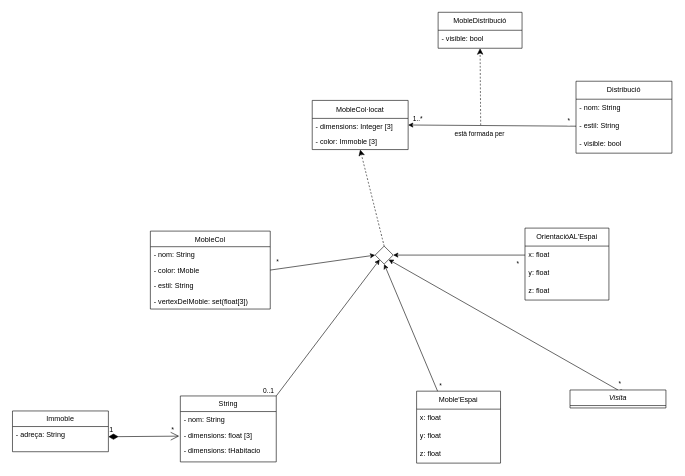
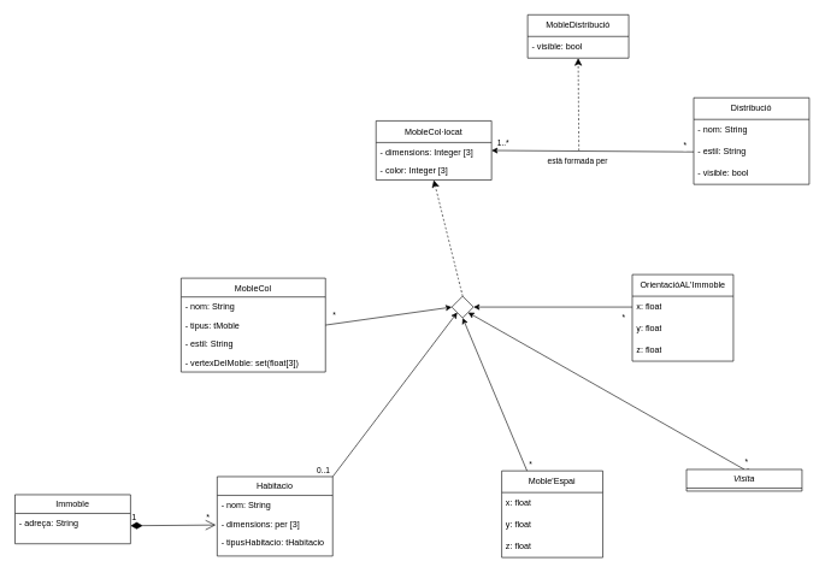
  <mxCell id="0" />
  <mxCell id="1" parent="0" />
  <mxCell id="2" style="rounded=0;orthogonalLoop=1;jettySize=auto;html=1;exitX=1;exitY=0;exitDx=0;exitDy=0;entryX=0;entryY=1;entryDx=0;entryDy=0;" edge="1" parent="1" source="4" target="16"><mxGeometry relative="1" as="geometry" /></mxCell>
  <mxCell id="3" value="0..1" style="edgeLabel;html=1;align=center;verticalAlign=middle;resizable=0;points=[];" connectable="0" vertex="1" parent="2"><mxGeometry x="-0.885" y="2" relative="1" as="geometry"><mxPoint x="-22" y="4" as="offset" /></mxGeometry></mxCell>
- <mxCell id="4" value="String" style="swimlane;fontStyle=0;align=center;verticalAlign=top;childLayout=stackLayout;horizontal=1;startSize=26;horizontalStack=0;resizeParent=1;resizeLast=0;collapsible=1;marginBottom=0;rounded=0;shadow=0;strokeWidth=1;" vertex="1" parent="1"><mxGeometry x="300" y="660" width="160" height="110" as="geometry"><mxRectangle x="230" y="140" width="160" height="26" as="alternateBounds" /></mxGeometry></mxCell>
+ <mxCell id="4" value="Habitacio" style="swimlane;fontStyle=0;align=center;verticalAlign=top;childLayout=stackLayout;horizontal=1;startSize=26;horizontalStack=0;resizeParent=1;resizeLast=0;collapsible=1;marginBottom=0;rounded=0;shadow=0;strokeWidth=1;" vertex="1" parent="1"><mxGeometry x="300" y="660" width="160" height="110" as="geometry"><mxRectangle x="230" y="140" width="160" height="26" as="alternateBounds" /></mxGeometry></mxCell>
  <mxCell id="5" value="- nom: String&#10;" style="text;align=left;verticalAlign=top;spacingLeft=4;spacingRight=4;overflow=hidden;rotatable=0;points=[[0,0.5],[1,0.5]];portConstraint=eastwest;rounded=0;shadow=0;html=0;" vertex="1" parent="4"><mxGeometry y="26" width="160" height="26" as="geometry" /></mxCell>
- <mxCell id="6" value="- dimensions: float [3]" style="text;align=left;verticalAlign=top;spacingLeft=4;spacingRight=4;overflow=hidden;rotatable=0;points=[[0,0.5],[1,0.5]];portConstraint=eastwest;rounded=0;shadow=0;html=0;" vertex="1" parent="4"><mxGeometry y="52" width="160" height="26" as="geometry" /></mxCell>
- <mxCell id="7" value="- dimensions: tHabitacio" style="text;align=left;verticalAlign=top;spacingLeft=4;spacingRight=4;overflow=hidden;rotatable=0;points=[[0,0.5],[1,0.5]];portConstraint=eastwest;rounded=0;shadow=0;html=0;" vertex="1" parent="4"><mxGeometry y="78" width="160" height="26" as="geometry" /></mxCell>
+ <mxCell id="6" value="- dimensions: per [3]" style="text;align=left;verticalAlign=top;spacingLeft=4;spacingRight=4;overflow=hidden;rotatable=0;points=[[0,0.5],[1,0.5]];portConstraint=eastwest;rounded=0;shadow=0;html=0;" vertex="1" parent="4"><mxGeometry y="52" width="160" height="26" as="geometry" /></mxCell>
+ <mxCell id="7" value="- tipusHabitacio: tHabitacio" style="text;align=left;verticalAlign=top;spacingLeft=4;spacingRight=4;overflow=hidden;rotatable=0;points=[[0,0.5],[1,0.5]];portConstraint=eastwest;rounded=0;shadow=0;html=0;" vertex="1" parent="4"><mxGeometry y="78" width="160" height="26" as="geometry" /></mxCell>
  <mxCell id="8" value="Immoble" style="swimlane;fontStyle=0;align=center;verticalAlign=top;childLayout=stackLayout;horizontal=1;startSize=26;horizontalStack=0;resizeParent=1;resizeLast=0;collapsible=1;marginBottom=0;rounded=0;shadow=0;strokeWidth=1;" vertex="1" parent="1"><mxGeometry x="20" y="685" width="160" height="68" as="geometry"><mxRectangle x="230" y="140" width="160" height="26" as="alternateBounds" /></mxGeometry></mxCell>
  <mxCell id="9" value="- adreça: String" style="text;align=left;verticalAlign=top;spacingLeft=4;spacingRight=4;overflow=hidden;rotatable=0;points=[[0,0.5],[1,0.5]];portConstraint=eastwest;rounded=0;shadow=0;html=0;" vertex="1" parent="8"><mxGeometry y="26" width="160" height="26" as="geometry" /></mxCell>
  <mxCell id="10" value="1" style="endArrow=open;html=1;endSize=12;startArrow=diamondThin;startSize=14;startFill=1;align=left;verticalAlign=bottom;rounded=0;fontSize=12;exitX=1;exitY=0.5;exitDx=0;exitDy=0;entryX=0.867;entryY=0.9;entryDx=0;entryDy=0;entryPerimeter=0;" edge="1" parent="1"><mxGeometry x="-1" y="3" relative="1" as="geometry"><mxPoint x="180" y="728" as="sourcePoint" /><mxPoint x="298.01" y="727" as="targetPoint" /><Array as="points" /></mxGeometry></mxCell>
  <mxCell id="11" style="rounded=0;orthogonalLoop=1;jettySize=auto;html=1;exitX=1;exitY=0.5;exitDx=0;exitDy=0;entryX=0;entryY=0.5;entryDx=0;entryDy=0;" edge="1" parent="1" source="25" target="16"><mxGeometry relative="1" as="geometry" /></mxCell>
  <mxCell id="12" value="*" style="edgeLabel;html=1;align=center;verticalAlign=middle;resizable=0;points=[];" connectable="0" vertex="1" parent="11"><mxGeometry x="-0.831" relative="1" as="geometry"><mxPoint x="-3" y="-11" as="offset" /></mxGeometry></mxCell>
  <mxCell id="13" style="rounded=0;orthogonalLoop=1;jettySize=auto;html=1;exitX=0.5;exitY=0;exitDx=0;exitDy=0;entryX=1;entryY=1;entryDx=0;entryDy=0;" edge="1" parent="1" source="51" target="16"><mxGeometry relative="1" as="geometry"><mxPoint x="680" y="390" as="targetPoint" /><mxPoint x="1162" y="861" as="sourcePoint" /></mxGeometry></mxCell>
  <mxCell id="14" value="*" style="edgeLabel;html=1;align=center;verticalAlign=middle;resizable=0;points=[];" connectable="0" vertex="1" parent="13"><mxGeometry x="-0.938" y="-2" relative="1" as="geometry"><mxPoint x="16" y="12" as="offset" /></mxGeometry></mxCell>
  <mxCell id="15" value="*" style="edgeLabel;html=1;align=center;verticalAlign=middle;resizable=0;points=[];" connectable="0" vertex="1" parent="13"><mxGeometry x="-0.933" relative="1" as="geometry"><mxPoint x="16" y="-3" as="offset" /></mxGeometry></mxCell>
  <mxCell id="16" value="" style="rhombus;whiteSpace=wrap;html=1;verticalAlign=top;fontStyle=2;startSize=26;rounded=0;shadow=0;strokeWidth=1;" vertex="1" parent="1"><mxGeometry x="625" y="410" width="30" height="30" as="geometry" /></mxCell>
  <mxCell id="17" style="edgeStyle=none;curved=1;rounded=0;orthogonalLoop=1;jettySize=auto;html=1;exitX=0.5;exitY=0;exitDx=0;exitDy=0;fontSize=12;startSize=8;endSize=8;dashed=1;entryX=0.5;entryY=1;entryDx=0;entryDy=0;" edge="1" parent="1" source="16" target="45"><mxGeometry relative="1" as="geometry"><mxPoint x="680" y="602" as="sourcePoint" /><mxPoint x="620.04" y="270.664" as="targetPoint" /></mxGeometry></mxCell>
  <mxCell id="18" value="Distribució" style="swimlane;fontStyle=0;childLayout=stackLayout;horizontal=1;startSize=30;horizontalStack=0;resizeParent=1;resizeParentMax=0;resizeLast=0;collapsible=1;marginBottom=0;whiteSpace=wrap;html=1;" vertex="1" parent="1"><mxGeometry x="960" y="135" width="160" height="120" as="geometry" /></mxCell>
  <mxCell id="19" value="- nom: String" style="text;align=left;verticalAlign=top;spacingLeft=4;spacingRight=4;overflow=hidden;rotatable=0;points=[[0,0.5],[1,0.5]];portConstraint=eastwest;rounded=0;shadow=0;html=0;" vertex="1" parent="18"><mxGeometry y="30" width="160" height="30" as="geometry" /></mxCell>
  <mxCell id="20" value="- estil: String" style="text;align=left;verticalAlign=top;spacingLeft=4;spacingRight=4;overflow=hidden;rotatable=0;points=[[0,0.5],[1,0.5]];portConstraint=eastwest;rounded=0;shadow=0;html=0;" vertex="1" parent="18"><mxGeometry y="60" width="160" height="30" as="geometry" /></mxCell>
  <mxCell id="21" value="- visible: bool" style="text;align=left;verticalAlign=top;spacingLeft=4;spacingRight=4;overflow=hidden;rotatable=0;points=[[0,0.5],[1,0.5]];portConstraint=eastwest;rounded=0;shadow=0;html=0;" vertex="1" parent="18"><mxGeometry y="90" width="160" height="30" as="geometry" /></mxCell>
  <mxCell id="22" value="" style="group" connectable="0" vertex="1" parent="1"><mxGeometry x="250" y="360" width="200" height="221" as="geometry" /></mxCell>
  <mxCell id="23" value="MobleCol" style="swimlane;fontStyle=0;align=center;verticalAlign=top;childLayout=stackLayout;horizontal=1;startSize=26;horizontalStack=0;resizeParent=1;resizeLast=0;collapsible=1;marginBottom=0;rounded=0;shadow=0;strokeWidth=1;" vertex="1" parent="22"><mxGeometry y="25" width="200" height="130" as="geometry"><mxRectangle x="320" y="590" width="160" height="26" as="alternateBounds" /></mxGeometry></mxCell>
  <mxCell id="24" value="- nom: String&#10;" style="text;align=left;verticalAlign=top;spacingLeft=4;spacingRight=4;overflow=hidden;rotatable=0;points=[[0,0.5],[1,0.5]];portConstraint=eastwest;rounded=0;shadow=0;html=0;" vertex="1" parent="23"><mxGeometry y="26" width="200" height="26" as="geometry" /></mxCell>
- <mxCell id="25" value="- color: tMoble" style="text;align=left;verticalAlign=top;spacingLeft=4;spacingRight=4;overflow=hidden;rotatable=0;points=[[0,0.5],[1,0.5]];portConstraint=eastwest;rounded=0;shadow=0;html=0;" vertex="1" parent="23"><mxGeometry y="52" width="200" height="26" as="geometry" /></mxCell>
+ <mxCell id="25" value="- tipus: tMoble" style="text;align=left;verticalAlign=top;spacingLeft=4;spacingRight=4;overflow=hidden;rotatable=0;points=[[0,0.5],[1,0.5]];portConstraint=eastwest;rounded=0;shadow=0;html=0;" vertex="1" parent="23"><mxGeometry y="52" width="200" height="26" as="geometry" /></mxCell>
  <mxCell id="26" value="- estil: String" style="text;align=left;verticalAlign=top;spacingLeft=4;spacingRight=4;overflow=hidden;rotatable=0;points=[[0,0.5],[1,0.5]];portConstraint=eastwest;rounded=0;shadow=0;html=0;" vertex="1" parent="23"><mxGeometry y="78" width="200" height="26" as="geometry" /></mxCell>
  <mxCell id="27" value="- vertexDelMoble: set(float[3])" style="text;align=left;verticalAlign=top;spacingLeft=4;spacingRight=4;overflow=hidden;rotatable=0;points=[[0,0.5],[1,0.5]];portConstraint=eastwest;rounded=0;shadow=0;html=0;" vertex="1" parent="23"><mxGeometry y="104" width="200" height="26" as="geometry" /></mxCell>
  <mxCell id="28" value="*" style="text;html=1;align=center;verticalAlign=middle;resizable=0;points=[];autosize=1;strokeColor=none;fillColor=none;" vertex="1" parent="1"><mxGeometry x="272" y="702" width="30" height="30" as="geometry" /></mxCell>
  <mxCell id="29" style="rounded=0;orthogonalLoop=1;jettySize=auto;html=1;exitX=0;exitY=0.5;exitDx=0;exitDy=0;entryX=1;entryY=0.5;entryDx=0;entryDy=0;" edge="1" parent="1" source="20" target="45"><mxGeometry relative="1" as="geometry"><mxPoint x="741" y="210" as="targetPoint" /></mxGeometry></mxCell>
  <mxCell id="30" value="*" style="edgeLabel;html=1;align=center;verticalAlign=middle;resizable=0;points=[];" connectable="0" vertex="1" parent="29"><mxGeometry x="-0.816" y="-1" relative="1" as="geometry"><mxPoint x="13" y="-7" as="offset" /></mxGeometry></mxCell>
  <mxCell id="31" value="1..*" style="edgeLabel;html=1;align=center;verticalAlign=middle;resizable=0;points=[];" connectable="0" vertex="1" parent="29"><mxGeometry x="0.883" y="2" relative="1" as="geometry"><mxPoint y="-13" as="offset" /></mxGeometry></mxCell>
  <mxCell id="32" value="està formada per" style="edgeLabel;html=1;align=center;verticalAlign=middle;resizable=0;points=[];" connectable="0" vertex="1" parent="29"><mxGeometry x="-0.041" y="3" relative="1" as="geometry"><mxPoint x="-27" y="10" as="offset" /></mxGeometry></mxCell>
- <mxCell id="33" value="OrientacióAL'Espai" style="swimlane;fontStyle=0;childLayout=stackLayout;horizontal=1;startSize=30;horizontalStack=0;resizeParent=1;resizeParentMax=0;resizeLast=0;collapsible=1;marginBottom=0;whiteSpace=wrap;html=1;" vertex="1" parent="1"><mxGeometry x="874.92" y="380" width="140" height="120" as="geometry" /></mxCell>
+ <mxCell id="33" value="OrientacióAL'Immoble" style="swimlane;fontStyle=0;childLayout=stackLayout;horizontal=1;startSize=30;horizontalStack=0;resizeParent=1;resizeParentMax=0;resizeLast=0;collapsible=1;marginBottom=0;whiteSpace=wrap;html=1;" vertex="1" parent="1"><mxGeometry x="874.92" y="380" width="140" height="120" as="geometry" /></mxCell>
  <mxCell id="34" value="x: float" style="text;strokeColor=none;fillColor=none;align=left;verticalAlign=middle;spacingLeft=4;spacingRight=4;overflow=hidden;points=[[0,0.5],[1,0.5]];portConstraint=eastwest;rotatable=0;whiteSpace=wrap;html=1;" vertex="1" parent="33"><mxGeometry y="30" width="140" height="30" as="geometry" /></mxCell>
  <mxCell id="35" value="y: float" style="text;strokeColor=none;fillColor=none;align=left;verticalAlign=middle;spacingLeft=4;spacingRight=4;overflow=hidden;points=[[0,0.5],[1,0.5]];portConstraint=eastwest;rotatable=0;whiteSpace=wrap;html=1;" vertex="1" parent="33"><mxGeometry y="60" width="140" height="30" as="geometry" /></mxCell>
  <mxCell id="36" value="z: float" style="text;strokeColor=none;fillColor=none;align=left;verticalAlign=middle;spacingLeft=4;spacingRight=4;overflow=hidden;points=[[0,0.5],[1,0.5]];portConstraint=eastwest;rotatable=0;whiteSpace=wrap;html=1;" vertex="1" parent="33"><mxGeometry y="90" width="140" height="30" as="geometry" /></mxCell>
  <mxCell id="37" value="Moble'Espai" style="swimlane;fontStyle=0;childLayout=stackLayout;horizontal=1;startSize=30;horizontalStack=0;resizeParent=1;resizeParentMax=0;resizeLast=0;collapsible=1;marginBottom=0;whiteSpace=wrap;html=1;" vertex="1" parent="1"><mxGeometry x="694.11" y="652" width="140" height="120" as="geometry" /></mxCell>
  <mxCell id="38" value="x: float" style="text;strokeColor=none;fillColor=none;align=left;verticalAlign=middle;spacingLeft=4;spacingRight=4;overflow=hidden;points=[[0,0.5],[1,0.5]];portConstraint=eastwest;rotatable=0;whiteSpace=wrap;html=1;" vertex="1" parent="37"><mxGeometry y="30" width="140" height="30" as="geometry" /></mxCell>
  <mxCell id="39" value="y: float" style="text;strokeColor=none;fillColor=none;align=left;verticalAlign=middle;spacingLeft=4;spacingRight=4;overflow=hidden;points=[[0,0.5],[1,0.5]];portConstraint=eastwest;rotatable=0;whiteSpace=wrap;html=1;" vertex="1" parent="37"><mxGeometry y="60" width="140" height="30" as="geometry" /></mxCell>
  <mxCell id="40" value="z: float" style="text;strokeColor=none;fillColor=none;align=left;verticalAlign=middle;spacingLeft=4;spacingRight=4;overflow=hidden;points=[[0,0.5],[1,0.5]];portConstraint=eastwest;rotatable=0;whiteSpace=wrap;html=1;" vertex="1" parent="37"><mxGeometry y="90" width="140" height="30" as="geometry" /></mxCell>
  <mxCell id="41" style="rounded=0;orthogonalLoop=1;jettySize=auto;html=1;exitX=0;exitY=0.5;exitDx=0;exitDy=0;entryX=1;entryY=0.5;entryDx=0;entryDy=0;" edge="1" parent="1" source="34" target="16"><mxGeometry relative="1" as="geometry"><mxPoint x="690" y="358" as="targetPoint" /></mxGeometry></mxCell>
  <mxCell id="42" value="*" style="edgeLabel;html=1;align=center;verticalAlign=middle;resizable=0;points=[];" connectable="0" vertex="1" parent="41"><mxGeometry x="-0.762" y="2" relative="1" as="geometry"><mxPoint x="14" y="12" as="offset" /></mxGeometry></mxCell>
  <mxCell id="43" style="rounded=0;orthogonalLoop=1;jettySize=auto;html=1;entryX=0.5;entryY=1;entryDx=0;entryDy=0;exitX=0.25;exitY=0;exitDx=0;exitDy=0;" edge="1" parent="1" source="37" target="16"><mxGeometry relative="1" as="geometry"><mxPoint x="640" y="640" as="targetPoint" /><mxPoint x="694" y="660" as="sourcePoint" /></mxGeometry></mxCell>
  <mxCell id="44" value="*" style="edgeLabel;html=1;align=center;verticalAlign=middle;resizable=0;points=[];" connectable="0" vertex="1" parent="43"><mxGeometry x="-0.729" y="3" relative="1" as="geometry"><mxPoint x="19" y="18" as="offset" /></mxGeometry></mxCell>
  <mxCell id="45" value="MobleCol·locat" style="swimlane;fontStyle=0;childLayout=stackLayout;horizontal=1;startSize=30;horizontalStack=0;resizeParent=1;resizeParentMax=0;resizeLast=0;collapsible=1;marginBottom=0;whiteSpace=wrap;html=1;" vertex="1" parent="1"><mxGeometry x="520" y="167" width="160" height="82" as="geometry" /></mxCell>
  <mxCell id="46" value="- dimensions: Integer [3]" style="text;align=left;verticalAlign=top;spacingLeft=4;spacingRight=4;overflow=hidden;rotatable=0;points=[[0,0.5],[1,0.5]];portConstraint=eastwest;rounded=0;shadow=0;html=0;" vertex="1" parent="45"><mxGeometry y="30" width="160" height="26" as="geometry" /></mxCell>
- <mxCell id="47" value="- color: Immoble [3]&#10;" style="text;align=left;verticalAlign=top;spacingLeft=4;spacingRight=4;overflow=hidden;rotatable=0;points=[[0,0.5],[1,0.5]];portConstraint=eastwest;rounded=0;shadow=0;html=0;" vertex="1" parent="45"><mxGeometry y="56" width="160" height="26" as="geometry" /></mxCell>
+ <mxCell id="47" value="- color: Integer [3]&#10;" style="text;align=left;verticalAlign=top;spacingLeft=4;spacingRight=4;overflow=hidden;rotatable=0;points=[[0,0.5],[1,0.5]];portConstraint=eastwest;rounded=0;shadow=0;html=0;" vertex="1" parent="45"><mxGeometry y="56" width="160" height="26" as="geometry" /></mxCell>
  <mxCell id="48" style="edgeStyle=none;curved=1;rounded=0;orthogonalLoop=1;jettySize=auto;html=1;fontSize=12;startSize=8;endSize=8;dashed=1;entryX=0.5;entryY=1;entryDx=0;entryDy=0;" edge="1" parent="1" target="49"><mxGeometry relative="1" as="geometry"><mxPoint x="801" y="208" as="sourcePoint" /><mxPoint x="801" y="65" as="targetPoint" /></mxGeometry></mxCell>
  <mxCell id="49" value="MobleDistribució" style="swimlane;fontStyle=0;childLayout=stackLayout;horizontal=1;startSize=30;horizontalStack=0;resizeParent=1;resizeParentMax=0;resizeLast=0;collapsible=1;marginBottom=0;whiteSpace=wrap;html=1;" vertex="1" parent="1"><mxGeometry x="730" y="20" width="140" height="60" as="geometry" /></mxCell>
  <mxCell id="50" value="- visible: bool" style="text;align=left;verticalAlign=top;spacingLeft=4;spacingRight=4;overflow=hidden;rotatable=0;points=[[0,0.5],[1,0.5]];portConstraint=eastwest;rounded=0;shadow=0;html=0;" vertex="1" parent="49"><mxGeometry y="30" width="140" height="30" as="geometry" /></mxCell>
  <mxCell id="51" value="Visita" style="swimlane;fontStyle=2;align=center;verticalAlign=top;childLayout=stackLayout;horizontal=1;startSize=26;horizontalStack=0;resizeParent=1;resizeLast=0;collapsible=1;marginBottom=0;rounded=0;shadow=0;strokeWidth=1;" vertex="1" parent="1"><mxGeometry x="950" y="650" width="160" height="30" as="geometry"><mxRectangle x="230" y="140" width="160" height="26" as="alternateBounds" /></mxGeometry></mxCell>
